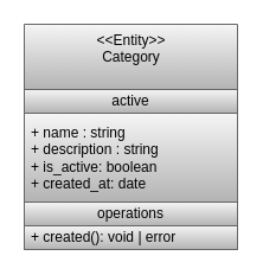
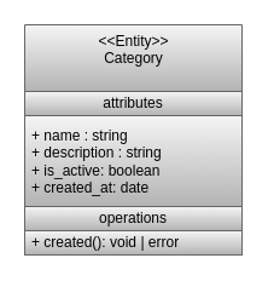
  <mxCell id="0" />
  <mxCell id="1" parent="0" />
  <mxCell id="2" value="&lt;font color=&quot;#000000&quot;&gt;&amp;lt;&amp;lt;Entity&amp;gt;&amp;gt;&lt;br&gt;Category&lt;/font&gt;" style="swimlane;fontStyle=0;align=center;verticalAlign=top;childLayout=stackLayout;horizontal=1;startSize=55;horizontalStack=0;resizeParent=1;resizeParentMax=0;resizeLast=0;collapsible=0;marginBottom=0;html=1;fillColor=#f5f5f5;strokeColor=#666666;gradientColor=#b3b3b3;" vertex="1" parent="1"><mxGeometry x="20" y="20" width="180" height="190" as="geometry" /></mxCell>
- <mxCell id="3" value="&lt;font color=&quot;#000000&quot;&gt;active&lt;/font&gt;" style="text;html=1;strokeColor=#666666;fillColor=#f5f5f5;align=center;verticalAlign=middle;spacingLeft=4;spacingRight=4;overflow=hidden;rotatable=0;points=[[0,0.5],[1,0.5]];portConstraint=eastwest;gradientColor=#b3b3b3;" vertex="1" parent="2"><mxGeometry y="55" width="180" height="20" as="geometry" /></mxCell>
+ <mxCell id="3" value="&lt;font color=&quot;#000000&quot;&gt;attributes&lt;/font&gt;" style="text;html=1;strokeColor=#666666;fillColor=#f5f5f5;align=center;verticalAlign=middle;spacingLeft=4;spacingRight=4;overflow=hidden;rotatable=0;points=[[0,0.5],[1,0.5]];portConstraint=eastwest;gradientColor=#b3b3b3;" vertex="1" parent="2"><mxGeometry y="55" width="180" height="20" as="geometry" /></mxCell>
  <mxCell id="4" value="&lt;font color=&quot;#000000&quot;&gt;+ name : string&lt;br&gt;+ description : string&lt;br&gt;+ is_active: boolean&lt;br&gt;+ created_at: date&lt;/font&gt;" style="text;html=1;strokeColor=#666666;fillColor=#f5f5f5;align=left;verticalAlign=middle;spacingLeft=4;spacingRight=4;overflow=hidden;rotatable=0;points=[[0,0.5],[1,0.5]];portConstraint=eastwest;gradientColor=#b3b3b3;" vertex="1" parent="2"><mxGeometry y="75" width="180" height="75" as="geometry" /></mxCell>
  <mxCell id="5" value="&lt;font color=&quot;#000000&quot;&gt;operations&lt;/font&gt;" style="text;html=1;strokeColor=#666666;fillColor=#f5f5f5;align=center;verticalAlign=middle;spacingLeft=4;spacingRight=4;overflow=hidden;rotatable=0;points=[[0,0.5],[1,0.5]];portConstraint=eastwest;gradientColor=#b3b3b3;" vertex="1" parent="2"><mxGeometry y="150" width="180" height="20" as="geometry" /></mxCell>
  <mxCell id="6" value="&lt;font color=&quot;#000000&quot;&gt;+ created(): void | error&lt;/font&gt;" style="text;html=1;strokeColor=#666666;fillColor=#f5f5f5;align=left;verticalAlign=middle;spacingLeft=4;spacingRight=4;overflow=hidden;rotatable=0;points=[[0,0.5],[1,0.5]];portConstraint=eastwest;gradientColor=#b3b3b3;" vertex="1" parent="2"><mxGeometry y="170" width="180" height="20" as="geometry" /></mxCell>
